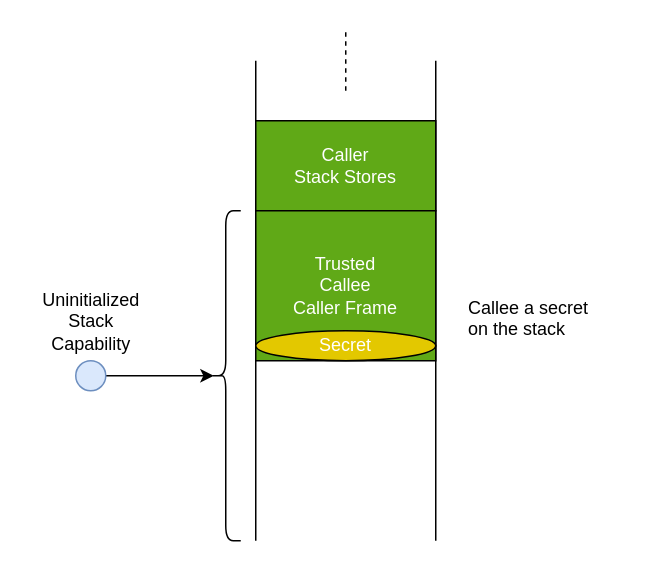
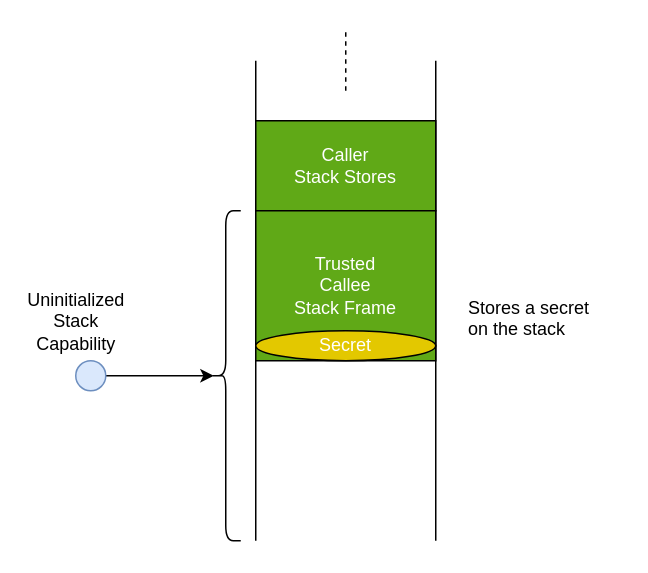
  <mxCell id="0" />
  <mxCell id="1" parent="0" />
  <mxCell id="2" value="" style="endArrow=none;html=1;" parent="1" edge="1"><mxGeometry width="50" height="50" relative="1" as="geometry"><mxPoint x="170" y="360" as="sourcePoint" /><mxPoint x="170" y="40" as="targetPoint" /></mxGeometry></mxCell>
  <mxCell id="3" value="" style="endArrow=none;html=1;" parent="1" edge="1"><mxGeometry width="50" height="50" relative="1" as="geometry"><mxPoint x="290" y="360" as="sourcePoint" /><mxPoint x="290" y="40" as="targetPoint" /></mxGeometry></mxCell>
  <mxCell id="4" value="" style="endArrow=none;dashed=1;html=1;" parent="1" edge="1"><mxGeometry width="50" height="50" relative="1" as="geometry"><mxPoint x="230" y="60" as="sourcePoint" /><mxPoint x="230" y="20" as="targetPoint" /></mxGeometry></mxCell>
  <mxCell id="5" value="Caller&lt;br&gt;Stack Stores" style="rounded=0;whiteSpace=wrap;html=1;strokeColor=#000000;align=center;fillColor=#60a917;fontColor=#ffffff;" parent="1" vertex="1"><mxGeometry x="170" y="80" width="120" height="60" as="geometry" /></mxCell>
- <mxCell id="6" value="Trusted&lt;br&gt;Callee&lt;br&gt;Caller Frame" style="rounded=0;whiteSpace=wrap;html=1;strokeColor=#000000;align=center;fillColor=#60a917;fontColor=#ffffff;" parent="1" vertex="1"><mxGeometry x="170" y="140" width="120" height="100" as="geometry" /></mxCell>
+ <mxCell id="6" value="Trusted&lt;br&gt;Callee&lt;br&gt;Stack Frame" style="rounded=0;whiteSpace=wrap;html=1;strokeColor=#000000;align=center;fillColor=#60a917;fontColor=#ffffff;" parent="1" vertex="1"><mxGeometry x="170" y="140" width="120" height="100" as="geometry" /></mxCell>
  <mxCell id="7" style="edgeStyle=orthogonalEdgeStyle;rounded=0;orthogonalLoop=1;jettySize=auto;html=1;entryX=0.1;entryY=0.5;entryDx=0;entryDy=0;entryPerimeter=0;" parent="1" source="8" target="9" edge="1"><mxGeometry relative="1" as="geometry" /></mxCell>
  <mxCell id="8" value="" style="ellipse;whiteSpace=wrap;html=1;aspect=fixed;strokeColor=#6c8ebf;align=center;fillColor=#dae8fc;" parent="1" vertex="1"><mxGeometry x="50" y="240" width="20" height="20" as="geometry" /></mxCell>
  <mxCell id="9" value="" style="shape=curlyBracket;whiteSpace=wrap;html=1;rounded=1;strokeColor=#000000;align=center;" parent="1" vertex="1"><mxGeometry x="140" y="140" width="20" height="220" as="geometry" /></mxCell>
- <mxCell id="10" value="Uninitialized&lt;br&gt;Stack&lt;br&gt;Capability" style="text;html=1;resizable=0;points=[];autosize=1;align=center;verticalAlign=top;spacingTop=-4;" parent="1" vertex="1"><mxGeometry x="20" y="190" width="80" height="40" as="geometry" /></mxCell>
+ <mxCell id="10" value="Uninitialized&lt;br&gt;Stack&lt;br&gt;Capability" style="text;html=1;resizable=0;points=[];autosize=1;align=center;verticalAlign=top;spacingTop=-4;" parent="1" vertex="1"><mxGeometry x="10" y="190" width="80" height="40" as="geometry" /></mxCell>
  <mxCell id="11" value="Secret" style="ellipse;whiteSpace=wrap;html=1;strokeColor=#000000;align=center;fillColor=#e3c800;fontColor=#ffffff;" parent="1" vertex="1"><mxGeometry x="170" y="220" width="120" height="20" as="geometry" /></mxCell>
- <mxCell id="12" value="Callee a secret&lt;br&gt;on the stack" style="text;html=1;resizable=0;points=[];autosize=1;align=left;verticalAlign=top;spacingTop=-4;" parent="1" vertex="1"><mxGeometry x="310" y="195" width="100" height="30" as="geometry" /></mxCell>
+ <mxCell id="12" value="Stores a secret&lt;br&gt;on the stack" style="text;html=1;resizable=0;points=[];autosize=1;align=left;verticalAlign=top;spacingTop=-4;" parent="1" vertex="1"><mxGeometry x="310" y="195" width="100" height="30" as="geometry" /></mxCell>
